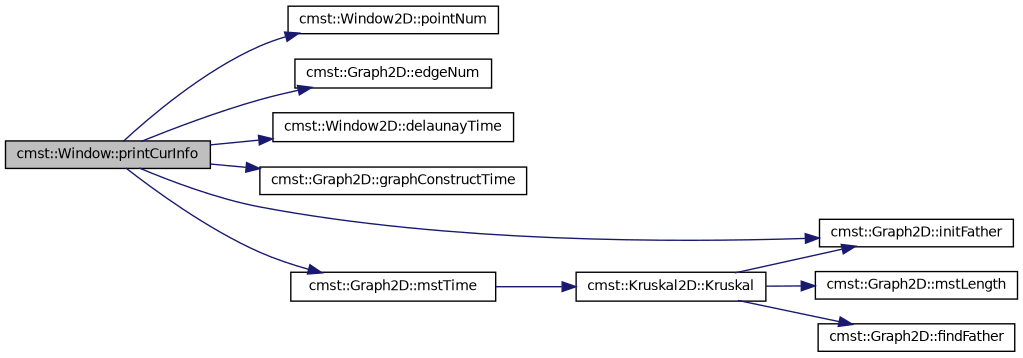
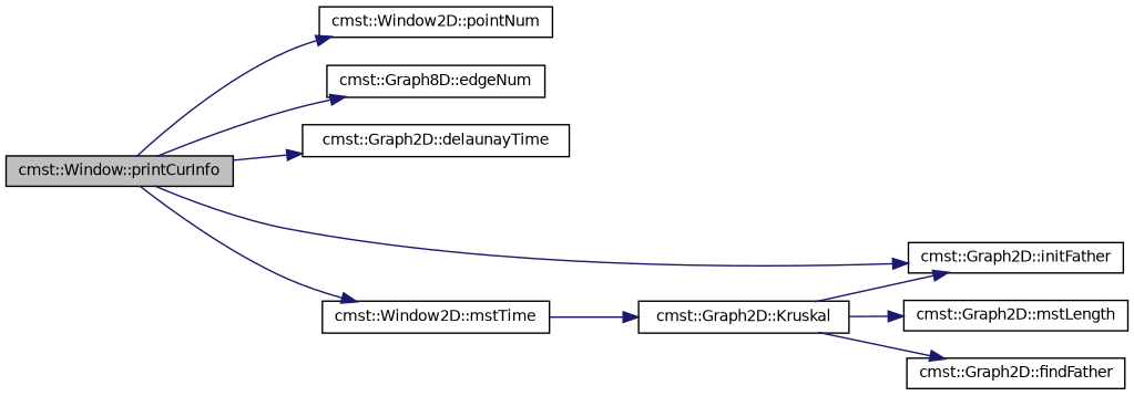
  digraph {
    rankdir=LR
    node [color=black fillcolor=white fontname=Helvetica fontsize=10 shape=record style=filled]
    edge [color=midnightblue fontname=Helvetica fontsize=10 labelfontname=Helvetica labelfontsize=10 style=solid]
    n1 [fillcolor=grey75 fontcolor=black height=0.2 label="cmst::Window::printCurInfo" width=0.4]
    n2 [height=0.2 label="cmst::Window2D::pointNum" width=0.4]
-   n3 [height=0.2 label="cmst::Graph2D::edgeNum" width=0.4]
-   n4 [height=0.2 label="cmst::Window2D::delaunayTime" width=0.4]
-   n5 [height=0.2 label="cmst::Graph2D::graphConstructTime" width=0.4]
-   n6 [height=0.2 label="cmst::Graph2D::mstTime" width=0.4]
+   n3 [height=0.2 label="cmst::Graph8D::edgeNum" width=0.4]
+   n4 [height=0.2 label="cmst::Graph2D::delaunayTime" width=0.4]
+   n6 [height=0.2 label="cmst::Window2D::mstTime" width=0.4]
    n7 [height=0.2 label="cmst::Graph2D::initFather" width=0.4]
    n8 [height=0.2 label="cmst::Graph2D::mstLength" width=0.4]
-   n9 [height=0.2 label="cmst::Kruskal2D::Kruskal" width=0.4]
+   n9 [height=0.2 label="cmst::Graph2D::Kruskal" width=0.4]
    n10 [height=0.2 label="cmst::Graph2D::findFather" width=0.4]
    n1 -> n2
    n1 -> n3
    n1 -> n4
-   n1 -> n5
    n1 -> n6
    n1 -> n7
    n6 -> n9
    n9 -> n7
    n9 -> n8
    n9 -> n10
  }
